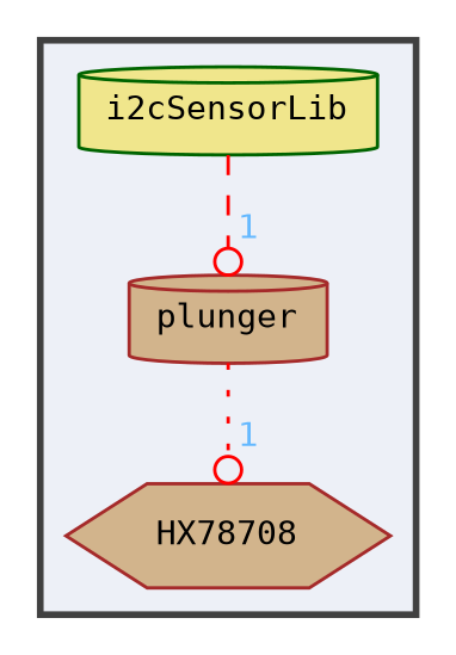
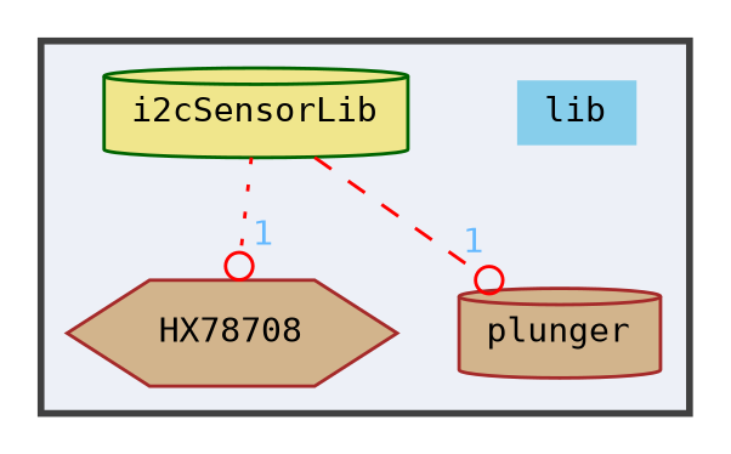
  digraph {
    compound=true
    fontname="DejaVu Sans Mono"
    node [color=brown fillcolor=tan fontname="DejaVu Sans Mono" fontsize=10 shape=cylinder style=filled]
    edge [arrowhead=odot color=red fontcolor=steelblue1 fontname="DejaVu Sans Mono" fontsize=10 headlabel=1 labeldistance=1.5 labelfontname=Helvetica labelfontsize=10]
+   n1 [fillcolor=skyblue height=0.2 label=lib shape=plaintext width=0.4]
    n2 [height=0.2 label=HX78708 shape=hexagon width=0.4]
    n3 [color=darkgreen fillcolor=khaki height=0.2 label=i2cSensorLib width=0.4]
    n4 [height=0.2 label=plunger width=0.4]
    subgraph cluster_1 {
      bgcolor="#edf0f7"
      fontsize=10
      pencolor=grey25
      style="filled,bold"
+     n1
      n2
      n3
      n4
    }
    n3 -> n4 [style=dashed]
-   n4 -> n2 [style=dotted]
+   n3 -> n2 [style=dotted]
  }
